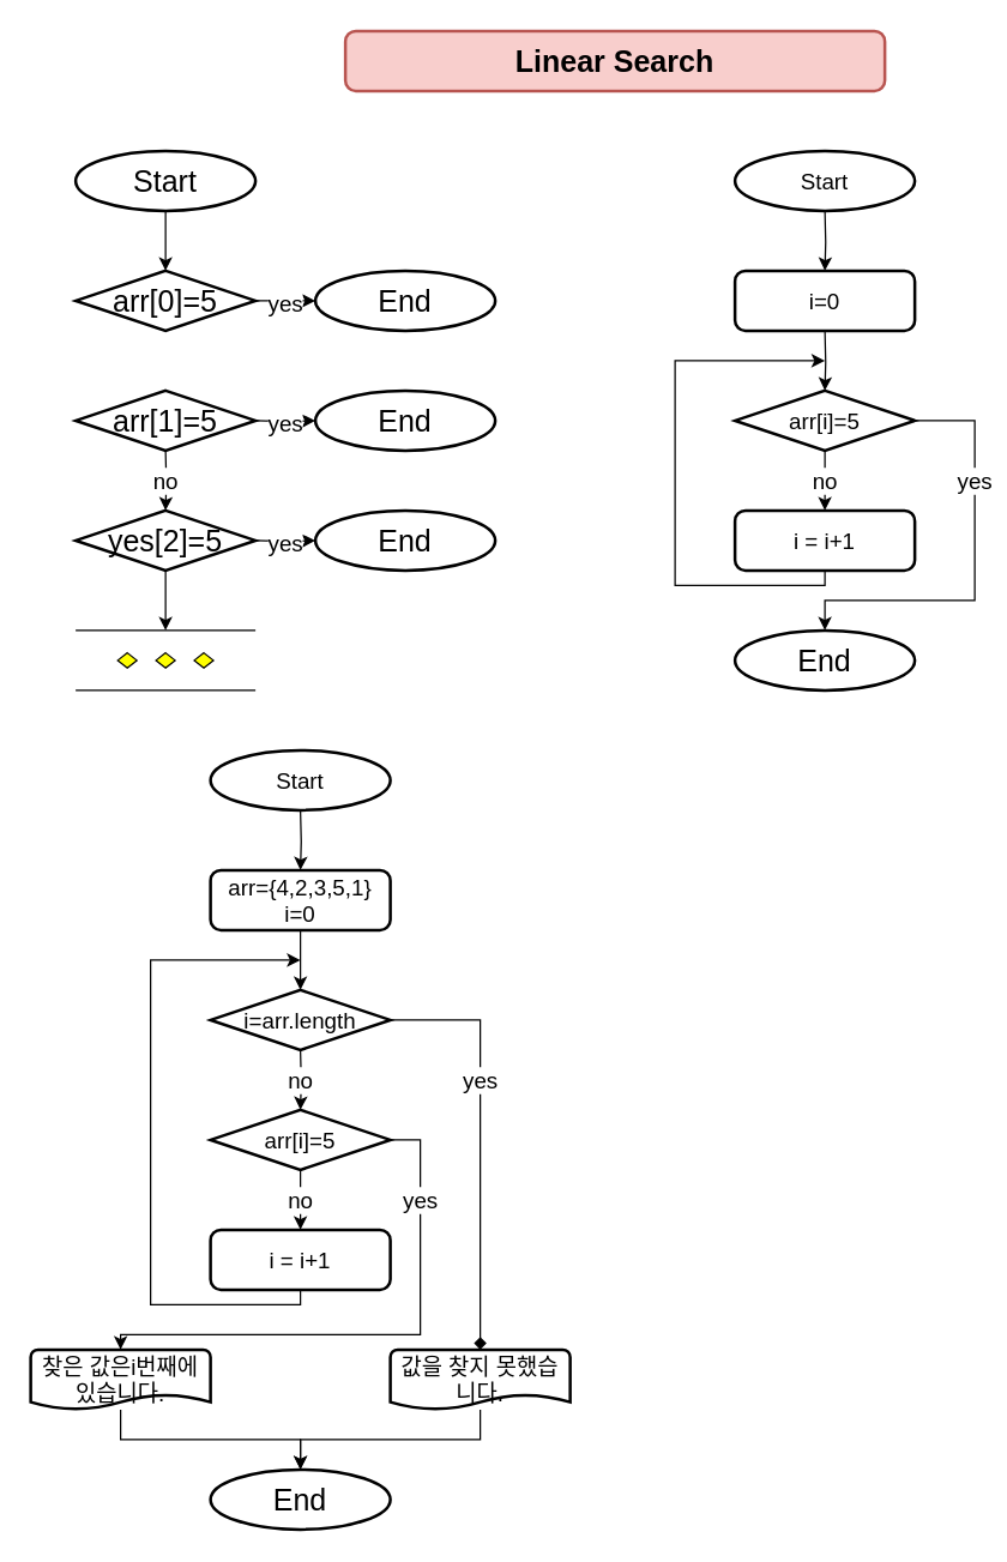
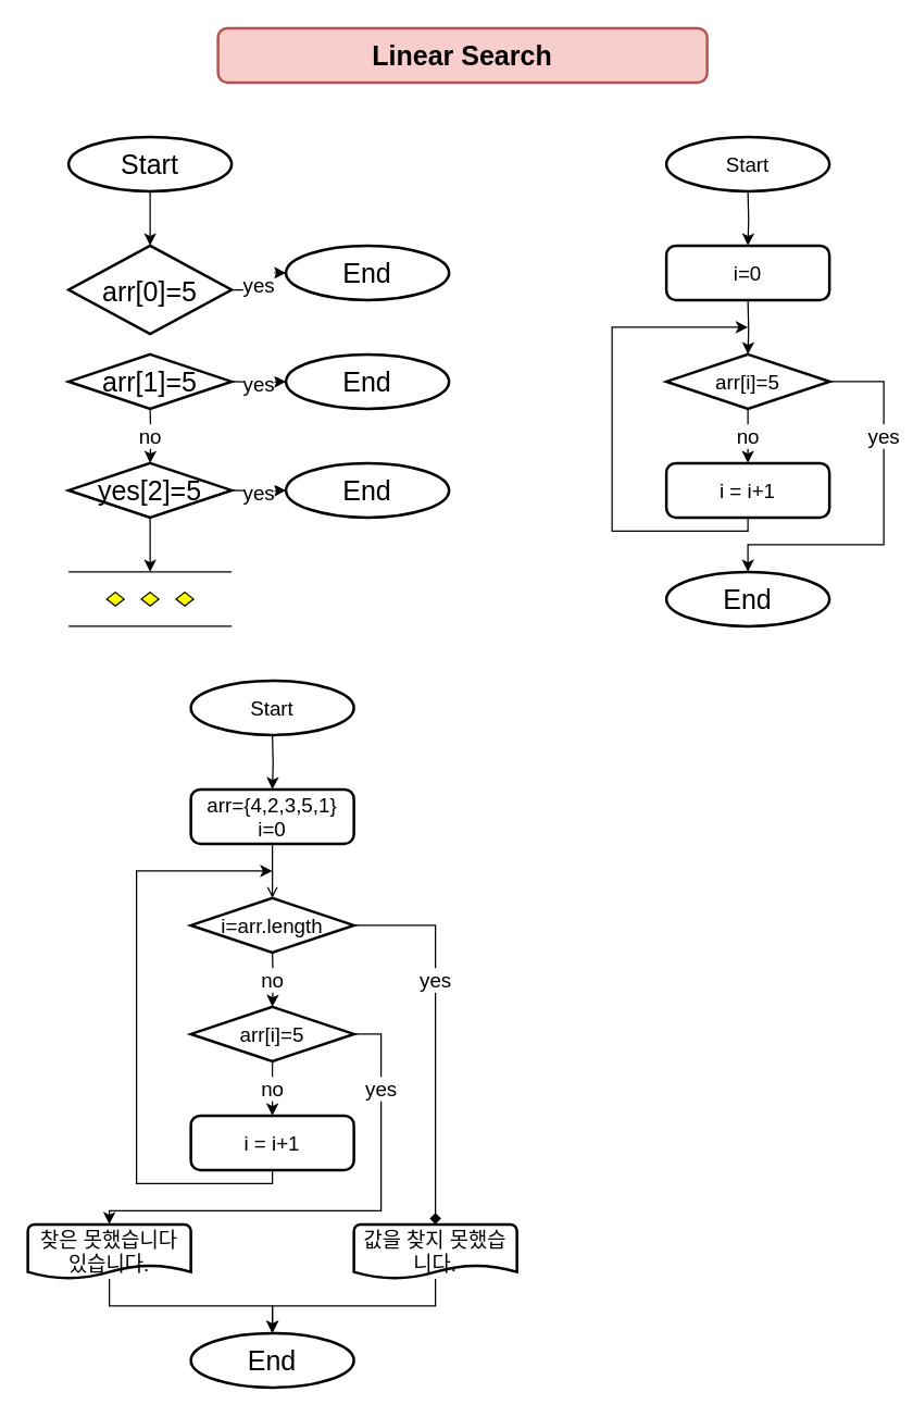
  <mxCell id="0" />
  <mxCell id="1" parent="0" />
- <mxCell id="2" value="&lt;b&gt;&lt;font style=&quot;font-size: 20px;&quot;&gt;Linear Search&lt;/font&gt;&lt;/b&gt;" style="rounded=1;whiteSpace=wrap;html=1;absoluteArcSize=1;arcSize=14;strokeWidth=2;fillColor=#f8cecc;strokeColor=#b85450;" parent="1" vertex="1"><mxGeometry x="230" y="20" width="360" height="40" as="geometry" /></mxCell>
+ <mxCell id="2" value="&lt;b&gt;&lt;font style=&quot;font-size: 20px;&quot;&gt;Linear Search&lt;/font&gt;&lt;/b&gt;" style="rounded=1;whiteSpace=wrap;html=1;absoluteArcSize=1;arcSize=14;strokeWidth=2;fillColor=#f8cecc;strokeColor=#b85450;" parent="1" vertex="1"><mxGeometry x="160" y="20" width="360" height="40" as="geometry" /></mxCell>
  <mxCell id="3" value="" style="edgeStyle=orthogonalEdgeStyle;rounded=0;orthogonalLoop=1;jettySize=auto;html=1;fontSize=20;" parent="1" source="4" target="6" edge="1"><mxGeometry relative="1" as="geometry" /></mxCell>
  <mxCell id="4" value="&lt;font style=&quot;font-size: 20px;&quot;&gt;Start&lt;/font&gt;" style="strokeWidth=2;html=1;shape=mxgraph.flowchart.start_1;whiteSpace=wrap;fontSize=20;" parent="1" vertex="1"><mxGeometry x="50" y="100" width="120" height="40" as="geometry" /></mxCell>
  <mxCell id="5" value="&lt;font style=&quot;font-size: 15px;&quot;&gt;yes&lt;/font&gt;" style="edgeStyle=orthogonalEdgeStyle;rounded=0;orthogonalLoop=1;jettySize=auto;html=1;fontSize=20;" parent="1" source="6" target="7" edge="1"><mxGeometry relative="1" as="geometry" /></mxCell>
- <mxCell id="6" value="arr[0]=5" style="strokeWidth=2;html=1;shape=mxgraph.flowchart.decision;whiteSpace=wrap;fontSize=20;" parent="1" vertex="1"><mxGeometry x="50" y="180" width="120" height="40" as="geometry" /></mxCell>
+ <mxCell id="6" value="arr[0]=5" style="strokeWidth=2;html=1;shape=mxgraph.flowchart.decision;whiteSpace=wrap;fontSize=20;" parent="1" vertex="1"><mxGeometry x="50" y="180" width="120" height="65" as="geometry" /></mxCell>
  <mxCell id="7" value="&lt;font style=&quot;font-size: 20px;&quot;&gt;End&lt;/font&gt;" style="strokeWidth=2;html=1;shape=mxgraph.flowchart.start_1;whiteSpace=wrap;fontSize=20;" parent="1" vertex="1"><mxGeometry x="210" y="180" width="120" height="40" as="geometry" /></mxCell>
  <mxCell id="8" value="arr[1]=5" style="strokeWidth=2;html=1;shape=mxgraph.flowchart.decision;whiteSpace=wrap;fontSize=20;" parent="1" vertex="1"><mxGeometry x="50" y="260" width="120" height="40" as="geometry" /></mxCell>
  <mxCell id="9" value="&lt;font style=&quot;font-size: 15px;&quot;&gt;yes&lt;/font&gt;" style="edgeStyle=orthogonalEdgeStyle;rounded=0;orthogonalLoop=1;jettySize=auto;html=1;fontSize=20;" parent="1" target="10" edge="1"><mxGeometry relative="1" as="geometry"><mxPoint x="170" y="280" as="sourcePoint" /></mxGeometry></mxCell>
  <mxCell id="10" value="&lt;font style=&quot;font-size: 20px;&quot;&gt;End&lt;/font&gt;" style="strokeWidth=2;html=1;shape=mxgraph.flowchart.start_1;whiteSpace=wrap;fontSize=20;" parent="1" vertex="1"><mxGeometry x="210" y="260" width="120" height="40" as="geometry" /></mxCell>
  <mxCell id="11" value="no" style="edgeStyle=orthogonalEdgeStyle;rounded=0;orthogonalLoop=1;jettySize=auto;html=1;fontSize=15;" parent="1" target="13" edge="1"><mxGeometry relative="1" as="geometry"><mxPoint x="110" y="300" as="sourcePoint" /></mxGeometry></mxCell>
  <mxCell id="12" value="" style="edgeStyle=orthogonalEdgeStyle;rounded=0;orthogonalLoop=1;jettySize=auto;html=1;fontSize=15;" parent="1" source="13" target="16" edge="1"><mxGeometry relative="1" as="geometry" /></mxCell>
  <mxCell id="13" value="yes[2]=5" style="strokeWidth=2;html=1;shape=mxgraph.flowchart.decision;whiteSpace=wrap;fontSize=20;" parent="1" vertex="1"><mxGeometry x="50" y="340" width="120" height="40" as="geometry" /></mxCell>
  <mxCell id="14" value="&lt;font style=&quot;font-size: 15px;&quot;&gt;yes&lt;/font&gt;" style="edgeStyle=orthogonalEdgeStyle;rounded=0;orthogonalLoop=1;jettySize=auto;html=1;fontSize=20;" parent="1" target="15" edge="1"><mxGeometry relative="1" as="geometry"><mxPoint x="170" y="360" as="sourcePoint" /></mxGeometry></mxCell>
  <mxCell id="15" value="&lt;font style=&quot;font-size: 20px;&quot;&gt;End&lt;/font&gt;" style="strokeWidth=2;html=1;shape=mxgraph.flowchart.start_1;whiteSpace=wrap;fontSize=20;" parent="1" vertex="1"><mxGeometry x="210" y="340" width="120" height="40" as="geometry" /></mxCell>
  <mxCell id="16" value="" style="verticalLabelPosition=bottom;verticalAlign=top;html=1;shape=mxgraph.flowchart.parallel_mode;pointerEvents=1;fontSize=15;" parent="1" vertex="1"><mxGeometry x="50" y="420" width="120" height="40" as="geometry" /></mxCell>
  <mxCell id="17" value="" style="edgeStyle=orthogonalEdgeStyle;rounded=0;orthogonalLoop=1;jettySize=auto;html=1;fontSize=15;" parent="1" target="21" edge="1"><mxGeometry relative="1" as="geometry"><mxPoint x="550" y="220" as="sourcePoint" /></mxGeometry></mxCell>
  <mxCell id="18" value="" style="edgeStyle=orthogonalEdgeStyle;rounded=0;orthogonalLoop=1;jettySize=auto;html=1;fontSize=15;" parent="1" target="24" edge="1"><mxGeometry relative="1" as="geometry"><mxPoint x="550" y="140" as="sourcePoint" /></mxGeometry></mxCell>
  <mxCell id="19" value="no" style="edgeStyle=orthogonalEdgeStyle;rounded=0;orthogonalLoop=1;jettySize=auto;html=1;fontSize=15;" parent="1" source="21" target="23" edge="1"><mxGeometry relative="1" as="geometry" /></mxCell>
  <mxCell id="20" value="yes" style="edgeStyle=orthogonalEdgeStyle;rounded=0;orthogonalLoop=1;jettySize=auto;html=1;entryX=0.5;entryY=0;entryDx=0;entryDy=0;entryPerimeter=0;fontSize=15;" parent="1" source="21" target="26" edge="1"><mxGeometry x="-0.429" relative="1" as="geometry"><Array as="points"><mxPoint x="650" y="280" /><mxPoint x="650" y="400" /><mxPoint x="550" y="400" /></Array><mxPoint as="offset" /></mxGeometry></mxCell>
  <mxCell id="21" value="arr[i]=5" style="strokeWidth=2;html=1;shape=mxgraph.flowchart.decision;whiteSpace=wrap;fontSize=15;" parent="1" vertex="1"><mxGeometry x="490" y="260" width="120" height="40" as="geometry" /></mxCell>
  <mxCell id="22" style="edgeStyle=orthogonalEdgeStyle;rounded=0;orthogonalLoop=1;jettySize=auto;html=1;fontSize=15;" parent="1" source="23" edge="1"><mxGeometry relative="1" as="geometry"><mxPoint x="550" y="240" as="targetPoint" /><Array as="points"><mxPoint x="550" y="390" /><mxPoint x="450" y="390" /><mxPoint x="450" y="240" /></Array></mxGeometry></mxCell>
  <mxCell id="23" value="i = i+1" style="rounded=1;whiteSpace=wrap;html=1;absoluteArcSize=1;arcSize=14;strokeWidth=2;fontSize=15;" parent="1" vertex="1"><mxGeometry x="490" y="340" width="120" height="40" as="geometry" /></mxCell>
  <mxCell id="24" value="i=0" style="rounded=1;whiteSpace=wrap;html=1;absoluteArcSize=1;arcSize=14;strokeWidth=2;fontSize=15;" parent="1" vertex="1"><mxGeometry x="490" y="180" width="120" height="40" as="geometry" /></mxCell>
  <mxCell id="25" value="Start" style="strokeWidth=2;html=1;shape=mxgraph.flowchart.start_1;whiteSpace=wrap;fontSize=15;" parent="1" vertex="1"><mxGeometry x="490" y="100" width="120" height="40" as="geometry" /></mxCell>
  <mxCell id="26" value="End" style="strokeWidth=2;html=1;shape=mxgraph.flowchart.start_1;whiteSpace=wrap;fontSize=20;" parent="1" vertex="1"><mxGeometry x="490" y="420" width="120" height="40" as="geometry" /></mxCell>
  <mxCell id="27" value="no" style="edgeStyle=orthogonalEdgeStyle;rounded=0;orthogonalLoop=1;jettySize=auto;html=1;fontSize=15;" parent="1" target="31" edge="1"><mxGeometry relative="1" as="geometry"><mxPoint x="200" y="700" as="sourcePoint" /></mxGeometry></mxCell>
  <mxCell id="28" value="" style="edgeStyle=orthogonalEdgeStyle;rounded=0;orthogonalLoop=1;jettySize=auto;html=1;fontSize=15;" parent="1" target="35" edge="1"><mxGeometry relative="1" as="geometry"><mxPoint x="200" y="540" as="sourcePoint" /></mxGeometry></mxCell>
  <mxCell id="29" value="no" style="edgeStyle=orthogonalEdgeStyle;rounded=0;orthogonalLoop=1;jettySize=auto;html=1;fontSize=15;" parent="1" source="31" target="33" edge="1"><mxGeometry relative="1" as="geometry" /></mxCell>
  <mxCell id="30" value="yes" style="edgeStyle=orthogonalEdgeStyle;rounded=0;orthogonalLoop=1;jettySize=auto;html=1;entryX=0.5;entryY=0;entryDx=0;entryDy=0;entryPerimeter=0;fontSize=15;" parent="1" source="31" target="41" edge="1"><mxGeometry x="-0.667" relative="1" as="geometry"><Array as="points"><mxPoint x="280" y="760" /><mxPoint x="280" y="890" /><mxPoint x="80" y="890" /></Array><mxPoint as="offset" /><mxPoint x="200" y="900" as="targetPoint" /></mxGeometry></mxCell>
  <mxCell id="31" value="arr[i]=5" style="strokeWidth=2;html=1;shape=mxgraph.flowchart.decision;whiteSpace=wrap;fontSize=15;" parent="1" vertex="1"><mxGeometry x="140" y="740" width="120" height="40" as="geometry" /></mxCell>
  <mxCell id="32" style="edgeStyle=orthogonalEdgeStyle;rounded=0;orthogonalLoop=1;jettySize=auto;html=1;fontSize=15;" parent="1" source="33" edge="1"><mxGeometry relative="1" as="geometry"><mxPoint x="200" y="640" as="targetPoint" /><Array as="points"><mxPoint x="200" y="870" /><mxPoint x="100" y="870" /><mxPoint x="100" y="640" /></Array></mxGeometry></mxCell>
  <mxCell id="33" value="i = i+1" style="rounded=1;whiteSpace=wrap;html=1;absoluteArcSize=1;arcSize=14;strokeWidth=2;fontSize=15;" parent="1" vertex="1"><mxGeometry x="140" y="820" width="120" height="40" as="geometry" /></mxCell>
- <mxCell id="34" value="" style="edgeStyle=orthogonalEdgeStyle;rounded=0;orthogonalLoop=1;jettySize=auto;html=1;fontSize=15;" parent="1" source="35" target="38" edge="1"><mxGeometry relative="1" as="geometry" /></mxCell>
+ <mxCell id="34" value="" style="edgeStyle=orthogonalEdgeStyle;rounded=0;orthogonalLoop=1;jettySize=auto;html=1;fontSize=15;endArrow=open;" parent="1" source="35" target="38" edge="1"><mxGeometry relative="1" as="geometry" /></mxCell>
  <mxCell id="35" value="arr={4,2,3,5,1}&lt;br&gt;i=0" style="rounded=1;whiteSpace=wrap;html=1;absoluteArcSize=1;arcSize=14;strokeWidth=2;fontSize=15;" parent="1" vertex="1"><mxGeometry x="140" y="580" width="120" height="40" as="geometry" /></mxCell>
  <mxCell id="36" value="Start" style="strokeWidth=2;html=1;shape=mxgraph.flowchart.start_1;whiteSpace=wrap;fontSize=15;" parent="1" vertex="1"><mxGeometry x="140" y="500" width="120" height="40" as="geometry" /></mxCell>
  <mxCell id="37" value="yes" style="edgeStyle=orthogonalEdgeStyle;rounded=0;orthogonalLoop=1;jettySize=auto;html=1;entryX=0.5;entryY=0;entryDx=0;entryDy=0;entryPerimeter=0;fontSize=15;endArrow=diamond;" parent="1" source="38" target="43" edge="1"><mxGeometry x="-0.286" relative="1" as="geometry"><mxPoint x="200" y="900" as="targetPoint" /><Array as="points"><mxPoint x="320" y="680" /></Array><mxPoint as="offset" /></mxGeometry></mxCell>
  <mxCell id="38" value="i=arr.length" style="strokeWidth=2;html=1;shape=mxgraph.flowchart.decision;whiteSpace=wrap;fontSize=15;" parent="1" vertex="1"><mxGeometry x="140" y="660" width="120" height="40" as="geometry" /></mxCell>
  <mxCell id="39" value="End" style="strokeWidth=2;html=1;shape=mxgraph.flowchart.start_1;whiteSpace=wrap;fontSize=20;" parent="1" vertex="1"><mxGeometry x="140" y="980" width="120" height="40" as="geometry" /></mxCell>
  <mxCell id="40" value="" style="edgeStyle=orthogonalEdgeStyle;rounded=0;orthogonalLoop=1;jettySize=auto;html=1;fontSize=15;" parent="1" source="41" target="39" edge="1"><mxGeometry relative="1" as="geometry" /></mxCell>
- <mxCell id="41" value="찾은 값은i번째에 있습니다." style="strokeWidth=2;html=1;shape=mxgraph.flowchart.document2;whiteSpace=wrap;size=0.25;fontSize=15;" parent="1" vertex="1"><mxGeometry x="20" y="900" width="120" height="40" as="geometry" /></mxCell>
+ <mxCell id="41" value="찾은 못했습니다 있습니다." style="strokeWidth=2;html=1;shape=mxgraph.flowchart.document2;whiteSpace=wrap;size=0.25;fontSize=15;" parent="1" vertex="1"><mxGeometry x="20" y="900" width="120" height="40" as="geometry" /></mxCell>
  <mxCell id="42" style="edgeStyle=orthogonalEdgeStyle;rounded=0;orthogonalLoop=1;jettySize=auto;html=1;fontSize=15;" parent="1" source="43" edge="1"><mxGeometry relative="1" as="geometry"><mxPoint x="200" y="980" as="targetPoint" /><Array as="points"><mxPoint x="320" y="960" /><mxPoint x="200" y="960" /></Array></mxGeometry></mxCell>
  <mxCell id="43" value="값을 찾지 못했습니다." style="strokeWidth=2;html=1;shape=mxgraph.flowchart.document2;whiteSpace=wrap;size=0.25;fontSize=15;" parent="1" vertex="1"><mxGeometry x="260" y="900" width="120" height="40" as="geometry" /></mxCell>
